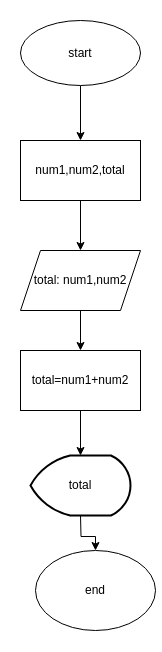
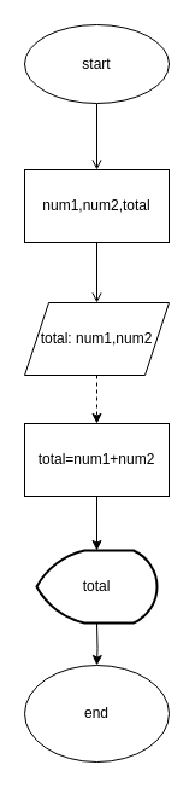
  <mxCell id="0" />
  <mxCell id="1" parent="0" />
- <mxCell id="2" value="" style="edgeStyle=orthogonalEdgeStyle;rounded=0;orthogonalLoop=1;jettySize=auto;html=1;" parent="1" source="3" target="5" edge="1"><mxGeometry relative="1" as="geometry" /></mxCell>
+ <mxCell id="2" value="" style="edgeStyle=orthogonalEdgeStyle;rounded=0;orthogonalLoop=1;jettySize=auto;html=1;endArrow=open;" parent="1" source="3" target="5" edge="1"><mxGeometry relative="1" as="geometry" /></mxCell>
  <mxCell id="3" value="start" style="ellipse;whiteSpace=wrap;html=1;" parent="1" vertex="1"><mxGeometry x="20" y="20" width="120" height="65" as="geometry" /></mxCell>
- <mxCell id="4" value="" style="edgeStyle=orthogonalEdgeStyle;rounded=0;orthogonalLoop=1;jettySize=auto;html=1;" parent="1" source="5" target="7" edge="1"><mxGeometry relative="1" as="geometry" /></mxCell>
+ <mxCell id="4" value="" style="edgeStyle=orthogonalEdgeStyle;rounded=0;orthogonalLoop=1;jettySize=auto;html=1;endArrow=open;" parent="1" source="5" target="7" edge="1"><mxGeometry relative="1" as="geometry" /></mxCell>
  <mxCell id="5" value="num1,num2,total" style="rounded=0;whiteSpace=wrap;html=1;" parent="1" vertex="1"><mxGeometry x="20" y="140" width="120" height="60" as="geometry" /></mxCell>
- <mxCell id="6" value="" style="edgeStyle=orthogonalEdgeStyle;rounded=0;orthogonalLoop=1;jettySize=auto;html=1;" parent="1" source="7" target="9" edge="1"><mxGeometry relative="1" as="geometry" /></mxCell>
+ <mxCell id="6" value="" style="edgeStyle=orthogonalEdgeStyle;rounded=0;orthogonalLoop=1;jettySize=auto;html=1;dashed=1;" parent="1" source="7" target="9" edge="1"><mxGeometry relative="1" as="geometry" /></mxCell>
  <mxCell id="7" value="total: num1,num2" style="shape=parallelogram;perimeter=parallelogramPerimeter;whiteSpace=wrap;html=1;fixedSize=1;" parent="1" vertex="1"><mxGeometry x="20" y="250" width="120" height="60" as="geometry" /></mxCell>
  <mxCell id="8" value="" style="edgeStyle=orthogonalEdgeStyle;rounded=0;orthogonalLoop=1;jettySize=auto;html=1;" parent="1" source="9" edge="1"><mxGeometry relative="1" as="geometry"><mxPoint x="80" y="455" as="targetPoint" /></mxGeometry></mxCell>
  <mxCell id="9" value="total=num1+num2" style="rounded=0;whiteSpace=wrap;html=1;" parent="1" vertex="1"><mxGeometry x="20" y="350" width="120" height="60" as="geometry" /></mxCell>
  <mxCell id="10" value="" style="edgeStyle=orthogonalEdgeStyle;rounded=0;orthogonalLoop=1;jettySize=auto;html=1;" parent="1" target="11" edge="1"><mxGeometry relative="1" as="geometry"><mxPoint x="80" y="515" as="sourcePoint" /></mxGeometry></mxCell>
- <mxCell id="11" value="end" style="ellipse;whiteSpace=wrap;html=1;" parent="1" vertex="1"><mxGeometry x="35" y="550" width="120" height="80" as="geometry" /></mxCell>
+ <mxCell id="11" value="end" style="ellipse;whiteSpace=wrap;html=1;" parent="1" vertex="1"><mxGeometry x="20" y="550" width="120" height="80" as="geometry" /></mxCell>
  <mxCell id="12" value="total" style="strokeWidth=2;html=1;shape=mxgraph.flowchart.display;whiteSpace=wrap;" vertex="1" parent="1"><mxGeometry x="30" y="455" width="100" height="60" as="geometry" /></mxCell>
